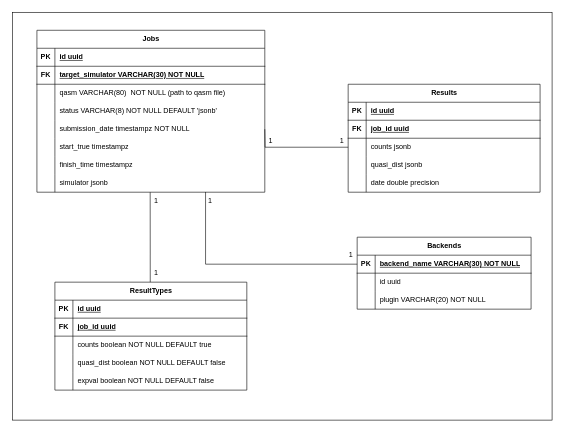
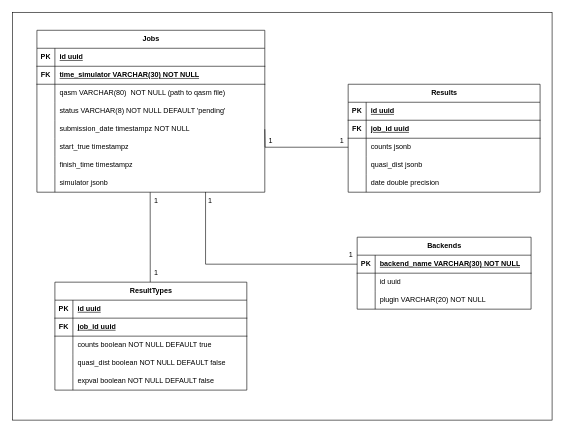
  <mxCell id="0" />
  <mxCell id="1" parent="0" />
  <mxCell id="2" value="" style="rounded=0;whiteSpace=wrap;html=1;" vertex="1" parent="1"><mxGeometry x="20" y="20" width="900" height="680" as="geometry" /></mxCell>
  <mxCell id="3" value="Jobs" style="shape=table;startSize=30;container=1;collapsible=1;childLayout=tableLayout;fixedRows=1;rowLines=0;fontStyle=1;align=center;resizeLast=1;html=1;" parent="1" vertex="1"><mxGeometry x="61" y="50" width="380" height="270" as="geometry" /></mxCell>
  <mxCell id="4" value="" style="shape=tableRow;horizontal=0;startSize=0;swimlaneHead=0;swimlaneBody=0;fillColor=none;collapsible=0;dropTarget=0;points=[[0,0.5],[1,0.5]];portConstraint=eastwest;top=0;left=0;right=0;bottom=1;" parent="3" vertex="1"><mxGeometry y="30" width="380" height="30" as="geometry" /></mxCell>
  <mxCell id="5" value="PK" style="shape=partialRectangle;connectable=0;fillColor=none;top=0;left=0;bottom=0;right=0;fontStyle=1;overflow=hidden;whiteSpace=wrap;html=1;" parent="4" vertex="1"><mxGeometry width="30" height="30" as="geometry"><mxRectangle width="30" height="30" as="alternateBounds" /></mxGeometry></mxCell>
  <mxCell id="6" value="id uuid" style="shape=partialRectangle;connectable=0;fillColor=none;top=0;left=0;bottom=0;right=0;align=left;spacingLeft=6;fontStyle=5;overflow=hidden;whiteSpace=wrap;html=1;" parent="4" vertex="1"><mxGeometry x="30" width="350" height="30" as="geometry"><mxRectangle width="350" height="30" as="alternateBounds" /></mxGeometry></mxCell>
  <mxCell id="7" value="" style="shape=tableRow;horizontal=0;startSize=0;swimlaneHead=0;swimlaneBody=0;fillColor=none;collapsible=0;dropTarget=0;points=[[0,0.5],[1,0.5]];portConstraint=eastwest;top=0;left=0;right=0;bottom=1;" vertex="1" parent="3"><mxGeometry y="60" width="380" height="30" as="geometry" /></mxCell>
  <mxCell id="8" value="FK" style="shape=partialRectangle;connectable=0;fillColor=none;top=0;left=0;bottom=0;right=0;fontStyle=1;overflow=hidden;whiteSpace=wrap;html=1;" vertex="1" parent="7"><mxGeometry width="30" height="30" as="geometry"><mxRectangle width="30" height="30" as="alternateBounds" /></mxGeometry></mxCell>
- <mxCell id="9" value="target_simulator VARCHAR(30) NOT NULL" style="shape=partialRectangle;connectable=0;fillColor=none;top=0;left=0;bottom=0;right=0;align=left;spacingLeft=6;fontStyle=5;overflow=hidden;whiteSpace=wrap;html=1;" vertex="1" parent="7"><mxGeometry x="30" width="350" height="30" as="geometry"><mxRectangle width="350" height="30" as="alternateBounds" /></mxGeometry></mxCell>
+ <mxCell id="9" value="time_simulator VARCHAR(30) NOT NULL" style="shape=partialRectangle;connectable=0;fillColor=none;top=0;left=0;bottom=0;right=0;align=left;spacingLeft=6;fontStyle=5;overflow=hidden;whiteSpace=wrap;html=1;" vertex="1" parent="7"><mxGeometry x="30" width="350" height="30" as="geometry"><mxRectangle width="350" height="30" as="alternateBounds" /></mxGeometry></mxCell>
  <mxCell id="10" value="" style="shape=tableRow;horizontal=0;startSize=0;swimlaneHead=0;swimlaneBody=0;fillColor=none;collapsible=0;dropTarget=0;points=[[0,0.5],[1,0.5]];portConstraint=eastwest;top=0;left=0;right=0;bottom=0;" parent="3" vertex="1"><mxGeometry y="90" width="380" height="30" as="geometry" /></mxCell>
  <mxCell id="11" value="" style="shape=partialRectangle;connectable=0;fillColor=none;top=0;left=0;bottom=0;right=0;editable=1;overflow=hidden;whiteSpace=wrap;html=1;" parent="10" vertex="1"><mxGeometry width="30" height="30" as="geometry"><mxRectangle width="30" height="30" as="alternateBounds" /></mxGeometry></mxCell>
  <mxCell id="12" value="qasm VARCHAR(80)&amp;nbsp; NOT NULL (path to qasm file)&lt;span style=&quot;color: light-dark(rgb(0, 0, 0), rgb(255, 255, 255)); background-color: transparent;&quot;&gt;&amp;nbsp;&lt;/span&gt;" style="shape=partialRectangle;connectable=0;fillColor=none;top=0;left=0;bottom=0;right=0;align=left;spacingLeft=6;overflow=hidden;whiteSpace=wrap;html=1;" parent="10" vertex="1"><mxGeometry x="30" width="350" height="30" as="geometry"><mxRectangle width="350" height="30" as="alternateBounds" /></mxGeometry></mxCell>
  <mxCell id="13" value="" style="shape=tableRow;horizontal=0;startSize=0;swimlaneHead=0;swimlaneBody=0;fillColor=none;collapsible=0;dropTarget=0;points=[[0,0.5],[1,0.5]];portConstraint=eastwest;top=0;left=0;right=0;bottom=0;" parent="3" vertex="1"><mxGeometry y="120" width="380" height="30" as="geometry" /></mxCell>
  <mxCell id="14" value="" style="shape=partialRectangle;connectable=0;fillColor=none;top=0;left=0;bottom=0;right=0;editable=1;overflow=hidden;whiteSpace=wrap;html=1;" parent="13" vertex="1"><mxGeometry width="30" height="30" as="geometry"><mxRectangle width="30" height="30" as="alternateBounds" /></mxGeometry></mxCell>
- <mxCell id="15" value="status VARCHAR(8) NOT NULL DEFAULT 'jsonb'" style="shape=partialRectangle;connectable=0;fillColor=none;top=0;left=0;bottom=0;right=0;align=left;spacingLeft=6;overflow=hidden;whiteSpace=wrap;html=1;" parent="13" vertex="1"><mxGeometry x="30" width="350" height="30" as="geometry"><mxRectangle width="350" height="30" as="alternateBounds" /></mxGeometry></mxCell>
+ <mxCell id="15" value="status VARCHAR(8) NOT NULL DEFAULT 'pending'" style="shape=partialRectangle;connectable=0;fillColor=none;top=0;left=0;bottom=0;right=0;align=left;spacingLeft=6;overflow=hidden;whiteSpace=wrap;html=1;" parent="13" vertex="1"><mxGeometry x="30" width="350" height="30" as="geometry"><mxRectangle width="350" height="30" as="alternateBounds" /></mxGeometry></mxCell>
  <mxCell id="16" value="" style="shape=tableRow;horizontal=0;startSize=0;swimlaneHead=0;swimlaneBody=0;fillColor=none;collapsible=0;dropTarget=0;points=[[0,0.5],[1,0.5]];portConstraint=eastwest;top=0;left=0;right=0;bottom=0;" parent="3" vertex="1"><mxGeometry y="150" width="380" height="30" as="geometry" /></mxCell>
  <mxCell id="17" value="" style="shape=partialRectangle;connectable=0;fillColor=none;top=0;left=0;bottom=0;right=0;editable=1;overflow=hidden;whiteSpace=wrap;html=1;" parent="16" vertex="1"><mxGeometry width="30" height="30" as="geometry"><mxRectangle width="30" height="30" as="alternateBounds" /></mxGeometry></mxCell>
  <mxCell id="18" value="submission_date timestampz NOT NULL" style="shape=partialRectangle;connectable=0;fillColor=none;top=0;left=0;bottom=0;right=0;align=left;spacingLeft=6;overflow=hidden;whiteSpace=wrap;html=1;" parent="16" vertex="1"><mxGeometry x="30" width="350" height="30" as="geometry"><mxRectangle width="350" height="30" as="alternateBounds" /></mxGeometry></mxCell>
  <mxCell id="19" value="" style="shape=tableRow;horizontal=0;startSize=0;swimlaneHead=0;swimlaneBody=0;fillColor=none;collapsible=0;dropTarget=0;points=[[0,0.5],[1,0.5]];portConstraint=eastwest;top=0;left=0;right=0;bottom=0;" parent="3" vertex="1"><mxGeometry y="180" width="380" height="30" as="geometry" /></mxCell>
  <mxCell id="20" value="" style="shape=partialRectangle;connectable=0;fillColor=none;top=0;left=0;bottom=0;right=0;editable=1;overflow=hidden;whiteSpace=wrap;html=1;" parent="19" vertex="1"><mxGeometry width="30" height="30" as="geometry"><mxRectangle width="30" height="30" as="alternateBounds" /></mxGeometry></mxCell>
  <mxCell id="21" value="start_true timestampz" style="shape=partialRectangle;connectable=0;fillColor=none;top=0;left=0;bottom=0;right=0;align=left;spacingLeft=6;overflow=hidden;whiteSpace=wrap;html=1;" parent="19" vertex="1"><mxGeometry x="30" width="350" height="30" as="geometry"><mxRectangle width="350" height="30" as="alternateBounds" /></mxGeometry></mxCell>
  <mxCell id="22" value="" style="shape=tableRow;horizontal=0;startSize=0;swimlaneHead=0;swimlaneBody=0;fillColor=none;collapsible=0;dropTarget=0;points=[[0,0.5],[1,0.5]];portConstraint=eastwest;top=0;left=0;right=0;bottom=0;" parent="3" vertex="1"><mxGeometry y="210" width="380" height="30" as="geometry" /></mxCell>
  <mxCell id="23" value="" style="shape=partialRectangle;connectable=0;fillColor=none;top=0;left=0;bottom=0;right=0;editable=1;overflow=hidden;whiteSpace=wrap;html=1;" parent="22" vertex="1"><mxGeometry width="30" height="30" as="geometry"><mxRectangle width="30" height="30" as="alternateBounds" /></mxGeometry></mxCell>
  <mxCell id="24" value="finish_time timestampz" style="shape=partialRectangle;connectable=0;fillColor=none;top=0;left=0;bottom=0;right=0;align=left;spacingLeft=6;overflow=hidden;whiteSpace=wrap;html=1;" parent="22" vertex="1"><mxGeometry x="30" width="350" height="30" as="geometry"><mxRectangle width="350" height="30" as="alternateBounds" /></mxGeometry></mxCell>
  <mxCell id="25" value="" style="shape=tableRow;horizontal=0;startSize=0;swimlaneHead=0;swimlaneBody=0;fillColor=none;collapsible=0;dropTarget=0;points=[[0,0.5],[1,0.5]];portConstraint=eastwest;top=0;left=0;right=0;bottom=0;" parent="3" vertex="1"><mxGeometry y="240" width="380" height="30" as="geometry" /></mxCell>
  <mxCell id="26" value="" style="shape=partialRectangle;connectable=0;fillColor=none;top=0;left=0;bottom=0;right=0;editable=1;overflow=hidden;whiteSpace=wrap;html=1;" parent="25" vertex="1"><mxGeometry width="30" height="30" as="geometry"><mxRectangle width="30" height="30" as="alternateBounds" /></mxGeometry></mxCell>
  <mxCell id="27" value="simulator jsonb" style="shape=partialRectangle;connectable=0;fillColor=none;top=0;left=0;bottom=0;right=0;align=left;spacingLeft=6;overflow=hidden;whiteSpace=wrap;html=1;" parent="25" vertex="1"><mxGeometry x="30" width="350" height="30" as="geometry"><mxRectangle width="350" height="30" as="alternateBounds" /></mxGeometry></mxCell>
  <mxCell id="28" value="Results" style="shape=table;startSize=30;container=1;collapsible=1;childLayout=tableLayout;fixedRows=1;rowLines=0;fontStyle=1;align=center;resizeLast=1;html=1;" parent="1" vertex="1"><mxGeometry x="580" y="140" width="320" height="180" as="geometry" /></mxCell>
  <mxCell id="29" value="" style="shape=tableRow;horizontal=0;startSize=0;swimlaneHead=0;swimlaneBody=0;fillColor=none;collapsible=0;dropTarget=0;points=[[0,0.5],[1,0.5]];portConstraint=eastwest;top=0;left=0;right=0;bottom=1;" parent="28" vertex="1"><mxGeometry y="30" width="320" height="30" as="geometry" /></mxCell>
  <mxCell id="30" value="PK" style="shape=partialRectangle;connectable=0;fillColor=none;top=0;left=0;bottom=0;right=0;fontStyle=1;overflow=hidden;whiteSpace=wrap;html=1;" parent="29" vertex="1"><mxGeometry width="30" height="30" as="geometry"><mxRectangle width="30" height="30" as="alternateBounds" /></mxGeometry></mxCell>
  <mxCell id="31" value="id uuid" style="shape=partialRectangle;connectable=0;fillColor=none;top=0;left=0;bottom=0;right=0;align=left;spacingLeft=6;fontStyle=5;overflow=hidden;whiteSpace=wrap;html=1;" parent="29" vertex="1"><mxGeometry x="30" width="290" height="30" as="geometry"><mxRectangle width="290" height="30" as="alternateBounds" /></mxGeometry></mxCell>
  <mxCell id="32" value="" style="shape=tableRow;horizontal=0;startSize=0;swimlaneHead=0;swimlaneBody=0;fillColor=none;collapsible=0;dropTarget=0;points=[[0,0.5],[1,0.5]];portConstraint=eastwest;top=0;left=0;right=0;bottom=1;" parent="28" vertex="1"><mxGeometry y="60" width="320" height="30" as="geometry" /></mxCell>
  <mxCell id="33" value="FK" style="shape=partialRectangle;connectable=0;fillColor=none;top=0;left=0;bottom=0;right=0;fontStyle=1;overflow=hidden;whiteSpace=wrap;html=1;" parent="32" vertex="1"><mxGeometry width="30" height="30" as="geometry"><mxRectangle width="30" height="30" as="alternateBounds" /></mxGeometry></mxCell>
  <mxCell id="34" value="job_id uuid" style="shape=partialRectangle;connectable=0;fillColor=none;top=0;left=0;bottom=0;right=0;align=left;spacingLeft=6;fontStyle=5;overflow=hidden;whiteSpace=wrap;html=1;" parent="32" vertex="1"><mxGeometry x="30" width="290" height="30" as="geometry"><mxRectangle width="290" height="30" as="alternateBounds" /></mxGeometry></mxCell>
  <mxCell id="35" value="" style="shape=tableRow;horizontal=0;startSize=0;swimlaneHead=0;swimlaneBody=0;fillColor=none;collapsible=0;dropTarget=0;points=[[0,0.5],[1,0.5]];portConstraint=eastwest;top=0;left=0;right=0;bottom=0;" parent="28" vertex="1"><mxGeometry y="90" width="320" height="30" as="geometry" /></mxCell>
  <mxCell id="36" value="" style="shape=partialRectangle;connectable=0;fillColor=none;top=0;left=0;bottom=0;right=0;editable=1;overflow=hidden;whiteSpace=wrap;html=1;" parent="35" vertex="1"><mxGeometry width="30" height="30" as="geometry"><mxRectangle width="30" height="30" as="alternateBounds" /></mxGeometry></mxCell>
  <mxCell id="37" value="counts jsonb" style="shape=partialRectangle;connectable=0;fillColor=none;top=0;left=0;bottom=0;right=0;align=left;spacingLeft=6;overflow=hidden;whiteSpace=wrap;html=1;fontStyle=0;strokeWidth=4;strokeColor=inherit;" parent="35" vertex="1"><mxGeometry x="30" width="290" height="30" as="geometry"><mxRectangle width="290" height="30" as="alternateBounds" /></mxGeometry></mxCell>
  <mxCell id="38" value="" style="shape=tableRow;horizontal=0;startSize=0;swimlaneHead=0;swimlaneBody=0;fillColor=none;collapsible=0;dropTarget=0;points=[[0,0.5],[1,0.5]];portConstraint=eastwest;top=0;left=0;right=0;bottom=0;strokeColor=inherit;" parent="28" vertex="1"><mxGeometry y="120" width="320" height="30" as="geometry" /></mxCell>
  <mxCell id="39" value="" style="shape=partialRectangle;connectable=0;fillColor=none;top=0;left=0;bottom=0;right=0;editable=1;overflow=hidden;whiteSpace=wrap;html=1;" parent="38" vertex="1"><mxGeometry width="30" height="30" as="geometry"><mxRectangle width="30" height="30" as="alternateBounds" /></mxGeometry></mxCell>
  <mxCell id="40" value="quasi_dist jsonb" style="shape=partialRectangle;connectable=0;fillColor=none;top=0;left=0;bottom=0;right=0;align=left;spacingLeft=6;overflow=hidden;whiteSpace=wrap;html=1;fontStyle=0;strokeWidth=4;" parent="38" vertex="1"><mxGeometry x="30" width="290" height="30" as="geometry"><mxRectangle width="290" height="30" as="alternateBounds" /></mxGeometry></mxCell>
  <mxCell id="41" value="" style="shape=tableRow;horizontal=0;startSize=0;swimlaneHead=0;swimlaneBody=0;fillColor=none;collapsible=0;dropTarget=0;points=[[0,0.5],[1,0.5]];portConstraint=eastwest;top=0;left=0;right=0;bottom=0;" parent="28" vertex="1"><mxGeometry y="150" width="320" height="30" as="geometry" /></mxCell>
  <mxCell id="42" value="" style="shape=partialRectangle;connectable=0;fillColor=none;top=0;left=0;bottom=0;right=0;editable=1;overflow=hidden;whiteSpace=wrap;html=1;" parent="41" vertex="1"><mxGeometry width="30" height="30" as="geometry"><mxRectangle width="30" height="30" as="alternateBounds" /></mxGeometry></mxCell>
  <mxCell id="43" value="date&amp;nbsp;double precision" style="shape=partialRectangle;connectable=0;fillColor=none;top=0;left=0;bottom=0;right=0;align=left;spacingLeft=6;overflow=hidden;whiteSpace=wrap;html=1;fontStyle=0;strokeWidth=4;" parent="41" vertex="1"><mxGeometry x="30" width="290" height="30" as="geometry"><mxRectangle width="290" height="30" as="alternateBounds" /></mxGeometry></mxCell>
  <mxCell id="44" style="edgeStyle=orthogonalEdgeStyle;rounded=0;orthogonalLoop=1;jettySize=auto;html=1;exitX=0;exitY=0.5;exitDx=0;exitDy=0;entryX=1;entryY=0.5;entryDx=0;entryDy=0;endArrow=none;startFill=0;" parent="1" source="35" edge="1"><mxGeometry relative="1" as="geometry"><mxPoint x="441" y="215" as="targetPoint" /></mxGeometry></mxCell>
  <mxCell id="45" value="1" style="text;html=1;align=center;verticalAlign=middle;whiteSpace=wrap;rounded=0;" parent="1" vertex="1"><mxGeometry x="441" y="220" width="20" height="30" as="geometry" /></mxCell>
  <mxCell id="46" value="1" style="text;html=1;align=center;verticalAlign=middle;whiteSpace=wrap;rounded=0;" parent="1" vertex="1"><mxGeometry x="560" y="220" width="20" height="30" as="geometry" /></mxCell>
  <mxCell id="47" value="ResultTypes" style="shape=table;startSize=30;container=1;collapsible=1;childLayout=tableLayout;fixedRows=1;rowLines=0;fontStyle=1;align=center;resizeLast=1;html=1;" parent="1" vertex="1"><mxGeometry x="91" y="470" width="320" height="180" as="geometry" /></mxCell>
  <mxCell id="48" value="" style="shape=tableRow;horizontal=0;startSize=0;swimlaneHead=0;swimlaneBody=0;fillColor=none;collapsible=0;dropTarget=0;points=[[0,0.5],[1,0.5]];portConstraint=eastwest;top=0;left=0;right=0;bottom=1;" parent="47" vertex="1"><mxGeometry y="30" width="320" height="30" as="geometry" /></mxCell>
  <mxCell id="49" value="PK" style="shape=partialRectangle;connectable=0;fillColor=none;top=0;left=0;bottom=0;right=0;fontStyle=1;overflow=hidden;whiteSpace=wrap;html=1;" parent="48" vertex="1"><mxGeometry width="30" height="30" as="geometry"><mxRectangle width="30" height="30" as="alternateBounds" /></mxGeometry></mxCell>
  <mxCell id="50" value="id uuid" style="shape=partialRectangle;connectable=0;fillColor=none;top=0;left=0;bottom=0;right=0;align=left;spacingLeft=6;fontStyle=5;overflow=hidden;whiteSpace=wrap;html=1;" parent="48" vertex="1"><mxGeometry x="30" width="290" height="30" as="geometry"><mxRectangle width="290" height="30" as="alternateBounds" /></mxGeometry></mxCell>
  <mxCell id="51" value="" style="shape=tableRow;horizontal=0;startSize=0;swimlaneHead=0;swimlaneBody=0;fillColor=none;collapsible=0;dropTarget=0;points=[[0,0.5],[1,0.5]];portConstraint=eastwest;top=0;left=0;right=0;bottom=1;" parent="47" vertex="1"><mxGeometry y="60" width="320" height="30" as="geometry" /></mxCell>
  <mxCell id="52" value="FK" style="shape=partialRectangle;connectable=0;fillColor=none;top=0;left=0;bottom=0;right=0;fontStyle=1;overflow=hidden;whiteSpace=wrap;html=1;" parent="51" vertex="1"><mxGeometry width="30" height="30" as="geometry"><mxRectangle width="30" height="30" as="alternateBounds" /></mxGeometry></mxCell>
  <mxCell id="53" value="job_id uuid" style="shape=partialRectangle;connectable=0;fillColor=none;top=0;left=0;bottom=0;right=0;align=left;spacingLeft=6;fontStyle=5;overflow=hidden;whiteSpace=wrap;html=1;" parent="51" vertex="1"><mxGeometry x="30" width="290" height="30" as="geometry"><mxRectangle width="290" height="30" as="alternateBounds" /></mxGeometry></mxCell>
  <mxCell id="54" value="" style="shape=tableRow;horizontal=0;startSize=0;swimlaneHead=0;swimlaneBody=0;fillColor=none;collapsible=0;dropTarget=0;points=[[0,0.5],[1,0.5]];portConstraint=eastwest;top=0;left=0;right=0;bottom=0;" parent="47" vertex="1"><mxGeometry y="90" width="320" height="30" as="geometry" /></mxCell>
  <mxCell id="55" value="" style="shape=partialRectangle;connectable=0;fillColor=none;top=0;left=0;bottom=0;right=0;editable=1;overflow=hidden;whiteSpace=wrap;html=1;" parent="54" vertex="1"><mxGeometry width="30" height="30" as="geometry"><mxRectangle width="30" height="30" as="alternateBounds" /></mxGeometry></mxCell>
  <mxCell id="56" value="counts boolean NOT NULL DEFAULT true" style="shape=partialRectangle;connectable=0;fillColor=none;top=0;left=0;bottom=0;right=0;align=left;spacingLeft=6;overflow=hidden;whiteSpace=wrap;html=1;fontStyle=0;strokeWidth=4;" parent="54" vertex="1"><mxGeometry x="30" width="290" height="30" as="geometry"><mxRectangle width="290" height="30" as="alternateBounds" /></mxGeometry></mxCell>
  <mxCell id="57" value="" style="shape=tableRow;horizontal=0;startSize=0;swimlaneHead=0;swimlaneBody=0;fillColor=none;collapsible=0;dropTarget=0;points=[[0,0.5],[1,0.5]];portConstraint=eastwest;top=0;left=0;right=0;bottom=0;" parent="47" vertex="1"><mxGeometry y="120" width="320" height="30" as="geometry" /></mxCell>
  <mxCell id="58" value="" style="shape=partialRectangle;connectable=0;fillColor=none;top=0;left=0;bottom=0;right=0;editable=1;overflow=hidden;whiteSpace=wrap;html=1;" parent="57" vertex="1"><mxGeometry width="30" height="30" as="geometry"><mxRectangle width="30" height="30" as="alternateBounds" /></mxGeometry></mxCell>
  <mxCell id="59" value="quasi_dist boolean NOT NULL DEFAULT false" style="shape=partialRectangle;connectable=0;fillColor=none;top=0;left=0;bottom=0;right=0;align=left;spacingLeft=6;overflow=hidden;whiteSpace=wrap;html=1;fontStyle=0;strokeWidth=4;" parent="57" vertex="1"><mxGeometry x="30" width="290" height="30" as="geometry"><mxRectangle width="290" height="30" as="alternateBounds" /></mxGeometry></mxCell>
  <mxCell id="60" value="" style="shape=tableRow;horizontal=0;startSize=0;swimlaneHead=0;swimlaneBody=0;fillColor=none;collapsible=0;dropTarget=0;points=[[0,0.5],[1,0.5]];portConstraint=eastwest;top=0;left=0;right=0;bottom=0;" parent="47" vertex="1"><mxGeometry y="150" width="320" height="30" as="geometry" /></mxCell>
  <mxCell id="61" value="" style="shape=partialRectangle;connectable=0;fillColor=none;top=0;left=0;bottom=0;right=0;editable=1;overflow=hidden;whiteSpace=wrap;html=1;" parent="60" vertex="1"><mxGeometry width="30" height="30" as="geometry"><mxRectangle width="30" height="30" as="alternateBounds" /></mxGeometry></mxCell>
  <mxCell id="62" value="expval boolean NOT NULL DEFAULT false" style="shape=partialRectangle;connectable=0;fillColor=none;top=0;left=0;bottom=0;right=0;align=left;spacingLeft=6;overflow=hidden;whiteSpace=wrap;html=1;fontStyle=0;strokeWidth=4;" parent="60" vertex="1"><mxGeometry x="30" width="290" height="30" as="geometry"><mxRectangle width="290" height="30" as="alternateBounds" /></mxGeometry></mxCell>
  <mxCell id="63" value="" style="endArrow=none;html=1;rounded=0;entryX=0.497;entryY=1.003;entryDx=0;entryDy=0;entryPerimeter=0;" parent="1" target="25" edge="1"><mxGeometry width="50" height="50" relative="1" as="geometry"><mxPoint x="250" y="470" as="sourcePoint" /><mxPoint x="300" y="490" as="targetPoint" /></mxGeometry></mxCell>
  <mxCell id="64" value="1" style="text;html=1;align=center;verticalAlign=middle;whiteSpace=wrap;rounded=0;" parent="1" vertex="1"><mxGeometry x="250" y="320" width="20" height="30" as="geometry" /></mxCell>
  <mxCell id="65" value="1" style="text;html=1;align=center;verticalAlign=middle;whiteSpace=wrap;rounded=0;" parent="1" vertex="1"><mxGeometry x="250" y="440" width="20" height="30" as="geometry" /></mxCell>
  <mxCell id="66" value="Backends" style="shape=table;startSize=30;container=1;collapsible=1;childLayout=tableLayout;fixedRows=1;rowLines=0;fontStyle=1;align=center;resizeLast=1;html=1;" parent="1" vertex="1"><mxGeometry x="595" y="395" width="290" height="120" as="geometry" /></mxCell>
  <mxCell id="67" value="" style="shape=tableRow;horizontal=0;startSize=0;swimlaneHead=0;swimlaneBody=0;fillColor=none;collapsible=0;dropTarget=0;points=[[0,0.5],[1,0.5]];portConstraint=eastwest;top=0;left=0;right=0;bottom=1;" parent="66" vertex="1"><mxGeometry y="30" width="290" height="30" as="geometry" /></mxCell>
  <mxCell id="68" value="PK" style="shape=partialRectangle;connectable=0;fillColor=none;top=0;left=0;bottom=0;right=0;fontStyle=1;overflow=hidden;whiteSpace=wrap;html=1;" parent="67" vertex="1"><mxGeometry width="30" height="30" as="geometry"><mxRectangle width="30" height="30" as="alternateBounds" /></mxGeometry></mxCell>
  <mxCell id="69" value="backend_name VARCHAR(30) NOT NULL" style="shape=partialRectangle;connectable=0;fillColor=none;top=0;left=0;bottom=0;right=0;align=left;spacingLeft=6;fontStyle=5;overflow=hidden;whiteSpace=wrap;html=1;" parent="67" vertex="1"><mxGeometry x="30" width="260" height="30" as="geometry"><mxRectangle width="260" height="30" as="alternateBounds" /></mxGeometry></mxCell>
  <mxCell id="70" value="" style="shape=tableRow;horizontal=0;startSize=0;swimlaneHead=0;swimlaneBody=0;fillColor=none;collapsible=0;dropTarget=0;points=[[0,0.5],[1,0.5]];portConstraint=eastwest;top=0;left=0;right=0;bottom=0;" parent="66" vertex="1"><mxGeometry y="60" width="290" height="30" as="geometry" /></mxCell>
  <mxCell id="71" value="" style="shape=partialRectangle;connectable=0;fillColor=none;top=0;left=0;bottom=0;right=0;editable=1;overflow=hidden;whiteSpace=wrap;html=1;" parent="70" vertex="1"><mxGeometry width="30" height="30" as="geometry"><mxRectangle width="30" height="30" as="alternateBounds" /></mxGeometry></mxCell>
  <mxCell id="72" value="id uuid" style="shape=partialRectangle;connectable=0;fillColor=none;top=0;left=0;bottom=0;right=0;align=left;spacingLeft=6;overflow=hidden;whiteSpace=wrap;html=1;" parent="70" vertex="1"><mxGeometry x="30" width="260" height="30" as="geometry"><mxRectangle width="260" height="30" as="alternateBounds" /></mxGeometry></mxCell>
  <mxCell id="73" value="" style="shape=tableRow;horizontal=0;startSize=0;swimlaneHead=0;swimlaneBody=0;fillColor=none;collapsible=0;dropTarget=0;points=[[0,0.5],[1,0.5]];portConstraint=eastwest;top=0;left=0;right=0;bottom=0;" parent="66" vertex="1"><mxGeometry y="90" width="290" height="30" as="geometry" /></mxCell>
  <mxCell id="74" value="" style="shape=partialRectangle;connectable=0;fillColor=none;top=0;left=0;bottom=0;right=0;editable=1;overflow=hidden;whiteSpace=wrap;html=1;" parent="73" vertex="1"><mxGeometry width="30" height="30" as="geometry"><mxRectangle width="30" height="30" as="alternateBounds" /></mxGeometry></mxCell>
  <mxCell id="75" value="plugin VARCHAR(20) NOT NULL" style="shape=partialRectangle;connectable=0;fillColor=none;top=0;left=0;bottom=0;right=0;align=left;spacingLeft=6;overflow=hidden;whiteSpace=wrap;html=1;" parent="73" vertex="1"><mxGeometry x="30" width="260" height="30" as="geometry"><mxRectangle width="260" height="30" as="alternateBounds" /></mxGeometry></mxCell>
  <mxCell id="76" style="rounded=0;orthogonalLoop=1;jettySize=auto;html=1;exitX=0;exitY=0.5;exitDx=0;exitDy=0;entryX=0.74;entryY=0.989;entryDx=0;entryDy=0;entryPerimeter=0;edgeStyle=elbowEdgeStyle;elbow=vertical;endArrow=none;startFill=0;" edge="1" parent="1" source="67" target="25"><mxGeometry relative="1" as="geometry"><Array as="points"><mxPoint x="470" y="440" /></Array></mxGeometry></mxCell>
  <mxCell id="77" value="1" style="text;html=1;align=center;verticalAlign=middle;whiteSpace=wrap;rounded=0;" vertex="1" parent="1"><mxGeometry x="340" y="320" width="20" height="30" as="geometry" /></mxCell>
  <mxCell id="78" value="1" style="text;html=1;align=center;verticalAlign=middle;whiteSpace=wrap;rounded=0;" vertex="1" parent="1"><mxGeometry x="575" y="410" width="20" height="30" as="geometry" /></mxCell>
